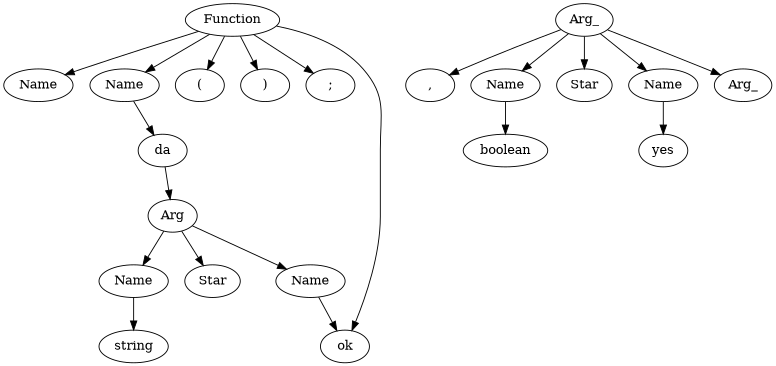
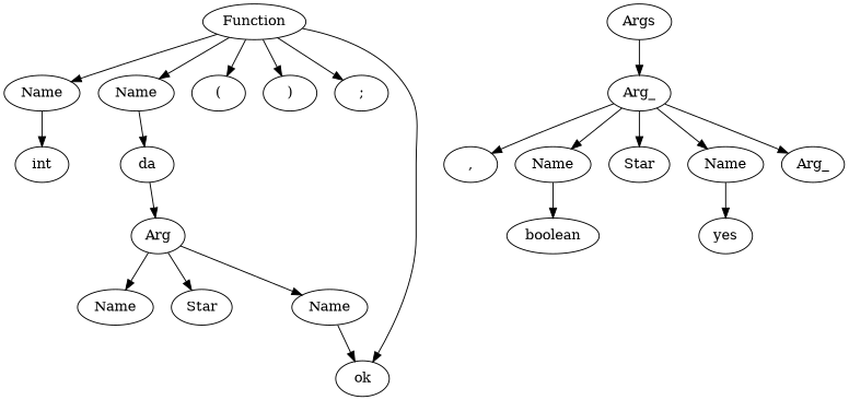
  digraph {
    n1 [label=Function]
    n2 [label=Name]
    n3 [label=Name]
    n4 [label="("]
    n5 [label=")"]
    n6 [label=";"]
    n7 [label=ok]
+   n8 [label=int]
    n9 [label=da]
+   n10 [label=Args]
    n11 [label=Arg_]
    n12 [label=Arg]
    n13 [label=Name]
    n14 [label=Star]
    n15 [label=Name]
    n16 [label=","]
    n17 [label=Name]
    n18 [label=Star]
    n19 [label=Name]
    n20 [label=Arg_]
-   n21 [label=string]
    n22 [label=boolean]
    n23 [label=yes]
    n1 -> n2
    n1 -> n3
    n1 -> n4
    n1 -> n5
    n1 -> n6
    n1 -> n7
+   n2 -> n8
    n3 -> n9
    n9 -> n12
+   n10 -> n11
    n11 -> n16
    n11 -> n17
    n11 -> n18
    n11 -> n19
    n11 -> n20
    n12 -> n13
    n12 -> n14
    n12 -> n15
-   n13 -> n21
    n15 -> n7
    n17 -> n22
    n19 -> n23
  }
